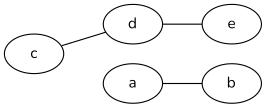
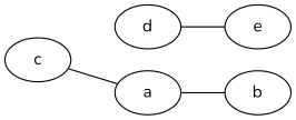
  strict graph {
    fontname=Nunito
    rankdir=LR
    node [fontname=Nunito]
    edge [fontname=Nunito]
    c
    d
    e
    a
    b
-   c -- d
+   c -- a
    d -- e
    a -- b
  }
